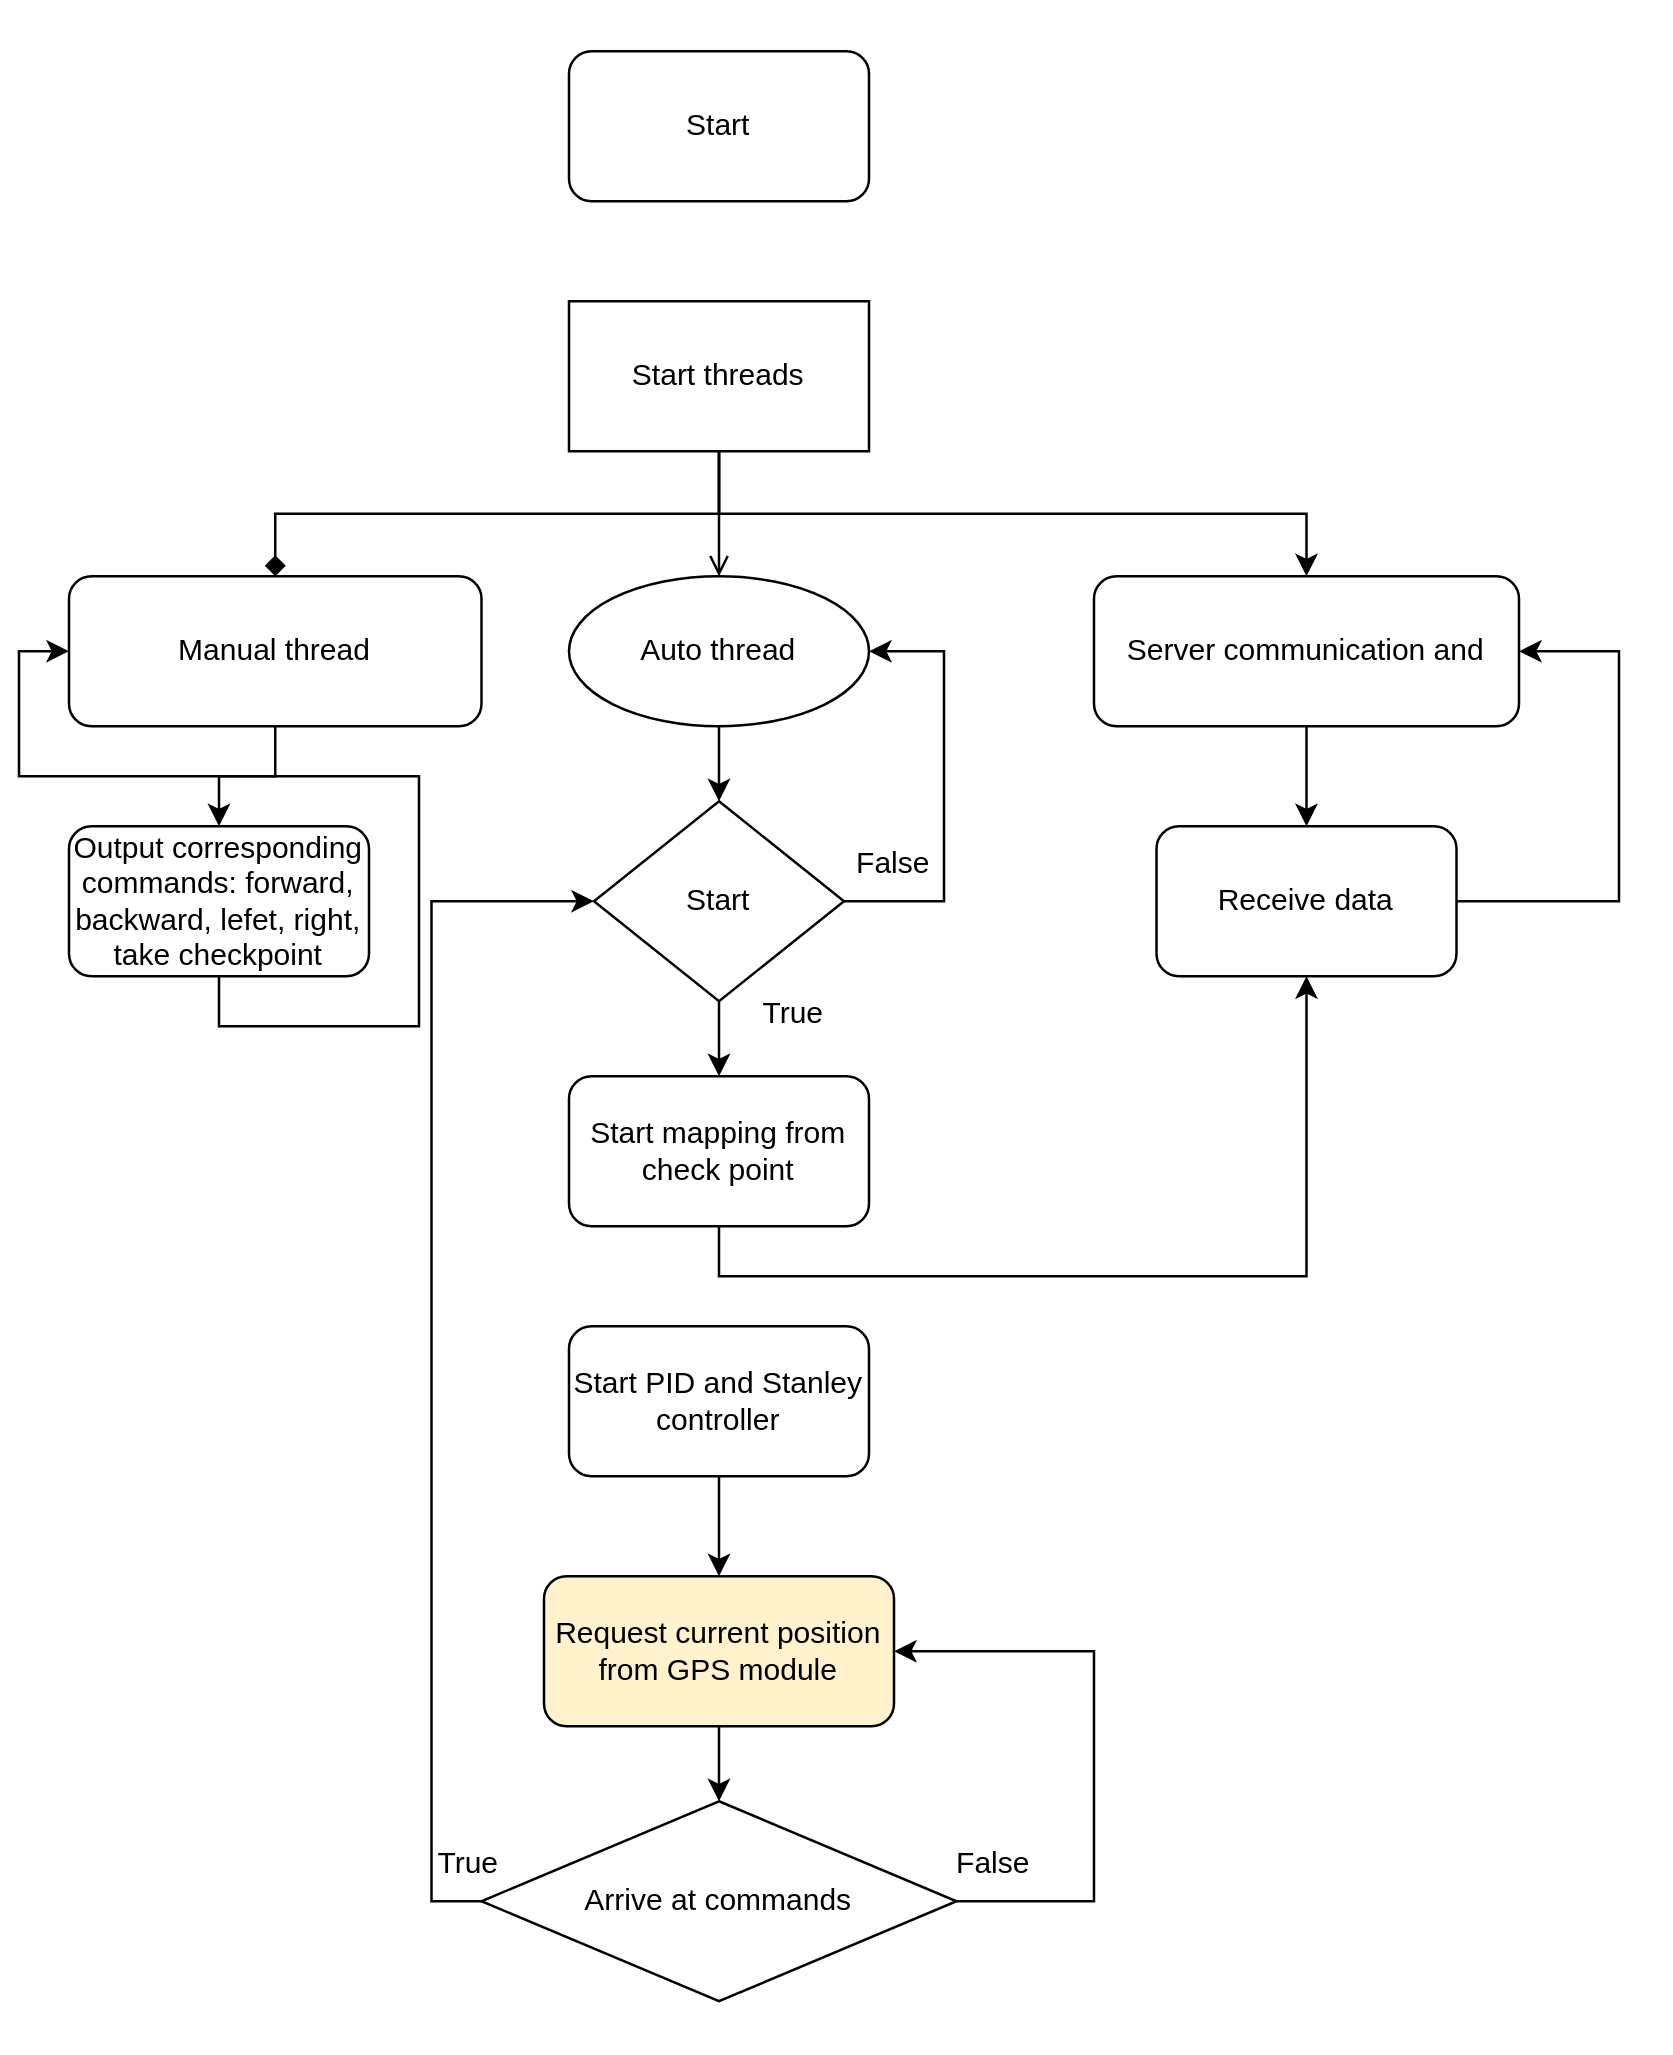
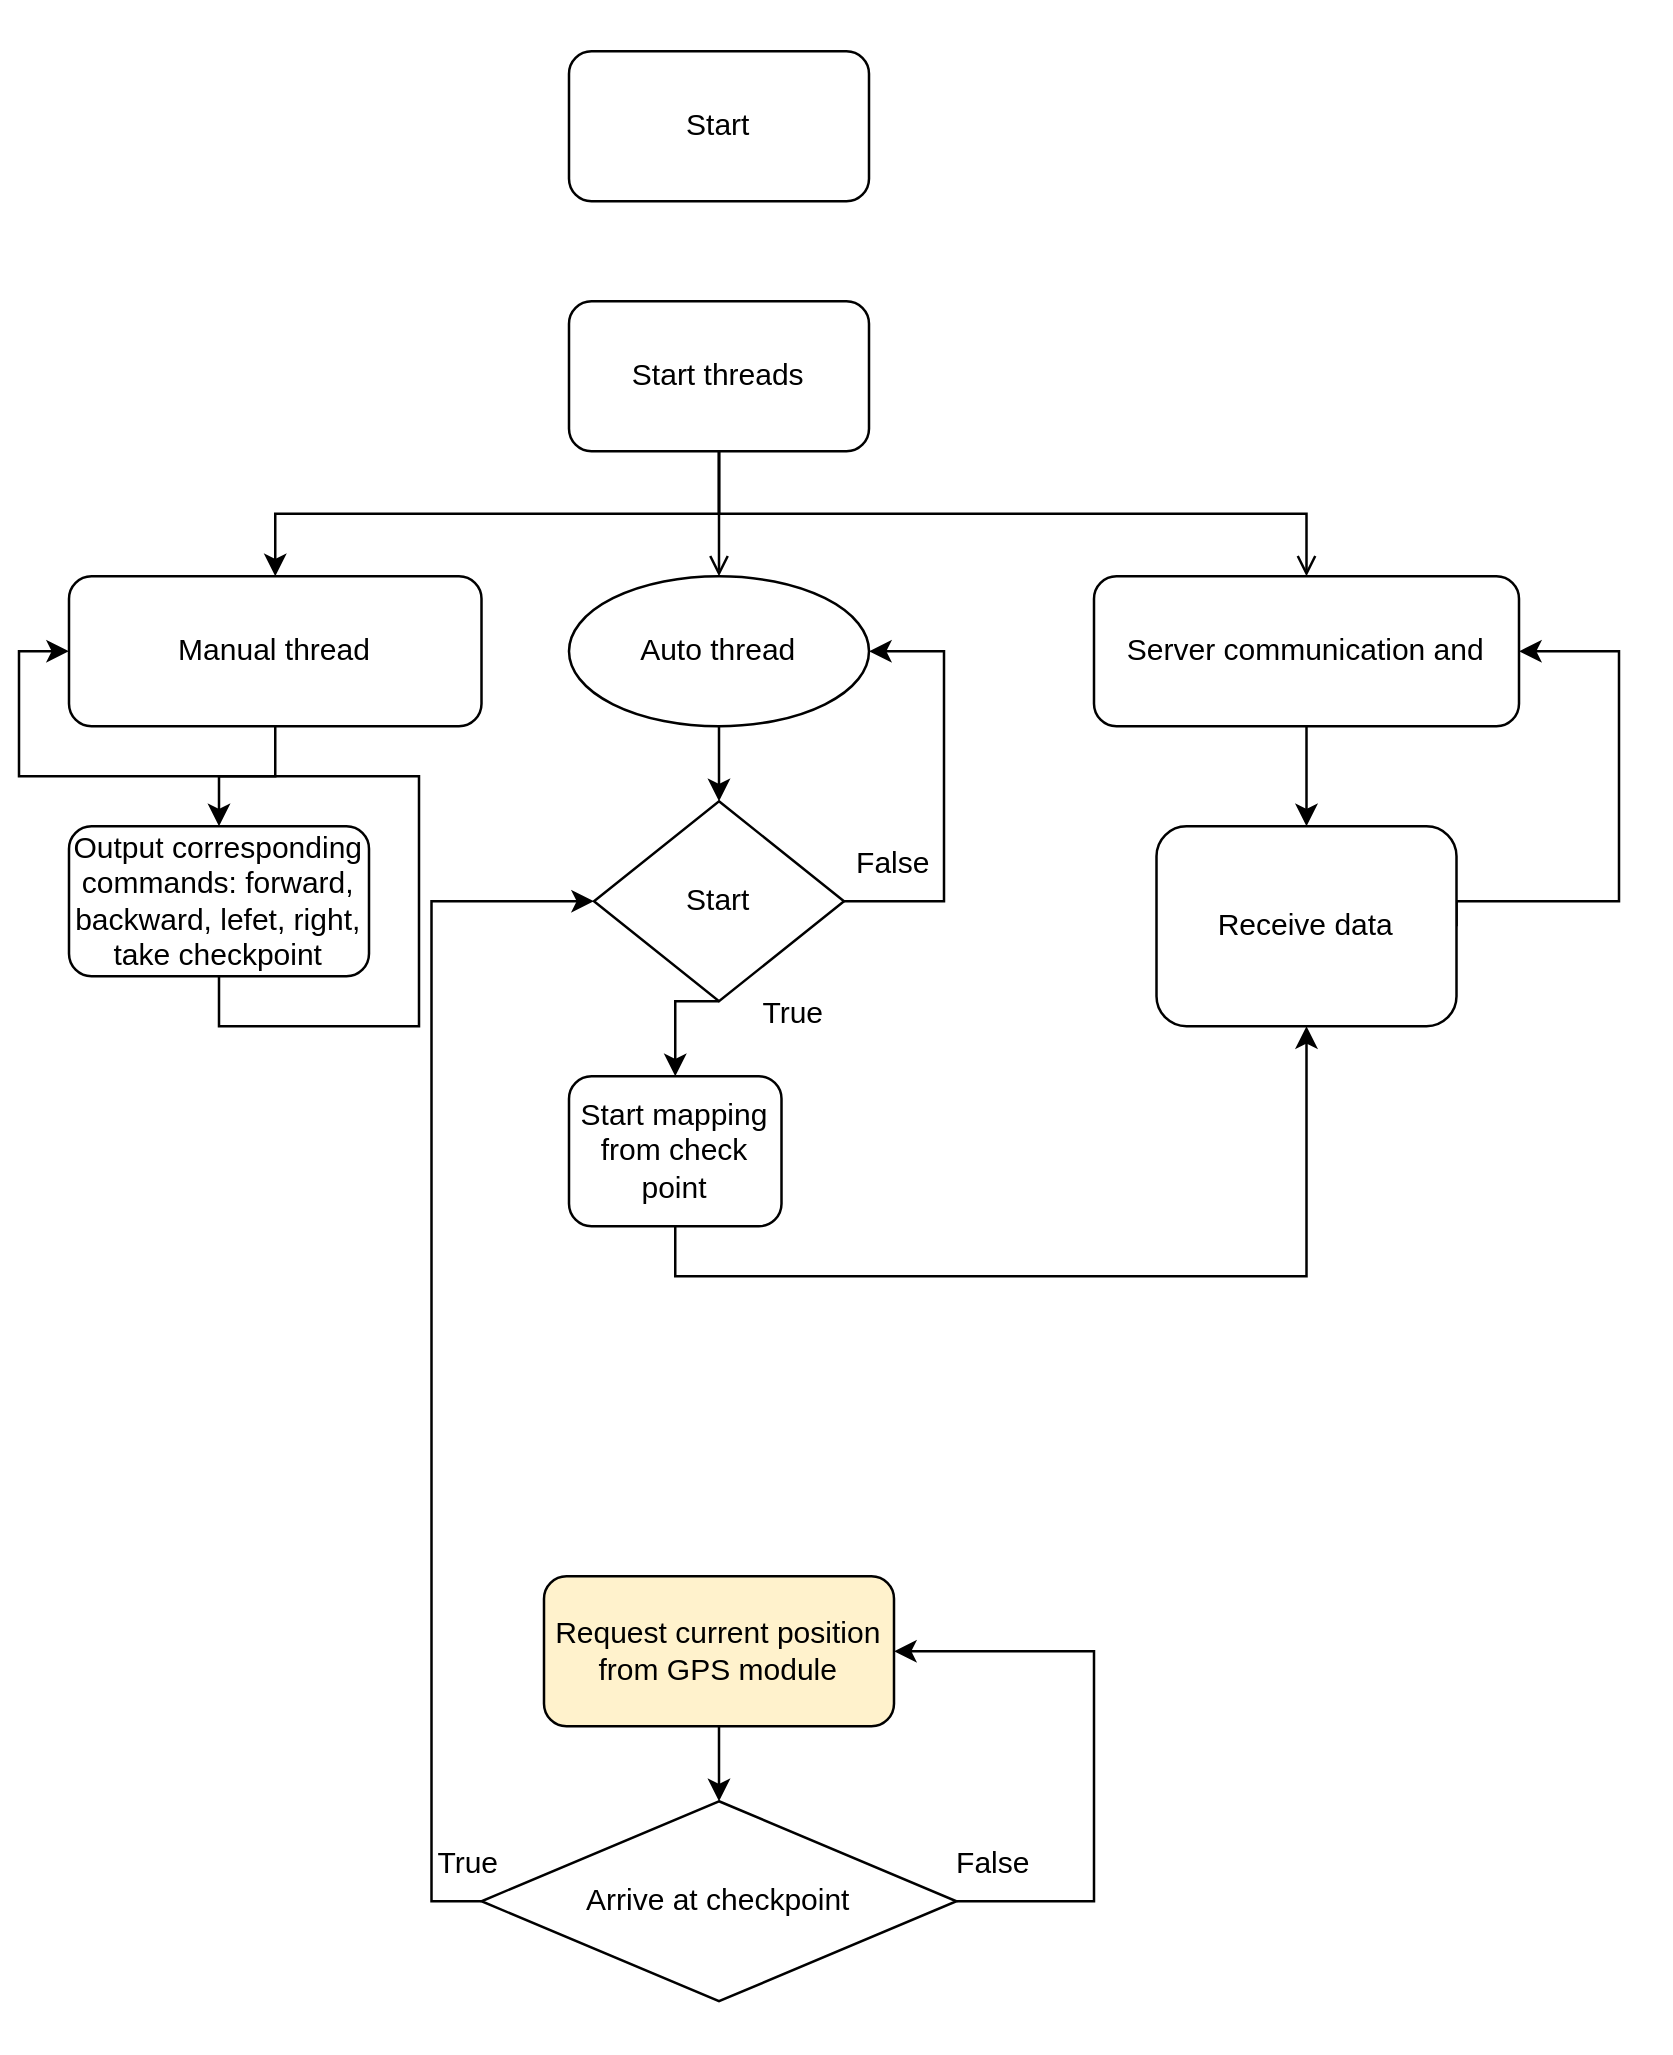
  <mxCell id="0" />
  <mxCell id="1" parent="0" />
  <mxCell id="2" value="Start" style="rounded=1;whiteSpace=wrap;html=1;" vertex="1" parent="1"><mxGeometry x="220" y="20" width="120" height="60" as="geometry" /></mxCell>
  <mxCell id="3" style="edgeStyle=orthogonalEdgeStyle;rounded=0;orthogonalLoop=1;jettySize=auto;html=1;exitX=0.5;exitY=1;exitDx=0;exitDy=0;entryX=0.5;entryY=0;entryDx=0;entryDy=0;endArrow=open;" edge="1" parent="1" source="6" target="10"><mxGeometry relative="1" as="geometry" /></mxCell>
- <mxCell id="4" style="edgeStyle=orthogonalEdgeStyle;rounded=0;orthogonalLoop=1;jettySize=auto;html=1;exitX=0.5;exitY=1;exitDx=0;exitDy=0;entryX=0.5;entryY=0;entryDx=0;entryDy=0;endArrow=diamond;" edge="1" parent="1" source="6" target="8"><mxGeometry relative="1" as="geometry" /></mxCell>
- <mxCell id="5" style="edgeStyle=orthogonalEdgeStyle;rounded=0;orthogonalLoop=1;jettySize=auto;html=1;exitX=0.5;exitY=1;exitDx=0;exitDy=0;" edge="1" parent="1" source="6" target="12"><mxGeometry relative="1" as="geometry" /></mxCell>
- <mxCell id="6" value="Start threads" style="whiteSpace=wrap;html=1;rounded=0;" vertex="1" parent="1"><mxGeometry x="220" y="120" width="120" height="60" as="geometry" /></mxCell>
+ <mxCell id="4" style="edgeStyle=orthogonalEdgeStyle;rounded=0;orthogonalLoop=1;jettySize=auto;html=1;exitX=0.5;exitY=1;exitDx=0;exitDy=0;entryX=0.5;entryY=0;entryDx=0;entryDy=0;" edge="1" parent="1" source="6" target="8"><mxGeometry relative="1" as="geometry" /></mxCell>
+ <mxCell id="5" style="edgeStyle=orthogonalEdgeStyle;rounded=0;orthogonalLoop=1;jettySize=auto;html=1;exitX=0.5;exitY=1;exitDx=0;exitDy=0;endArrow=open;" edge="1" parent="1" source="6" target="12"><mxGeometry relative="1" as="geometry" /></mxCell>
+ <mxCell id="6" value="Start threads" style="rounded=1;whiteSpace=wrap;html=1;" vertex="1" parent="1"><mxGeometry x="220" y="120" width="120" height="60" as="geometry" /></mxCell>
  <mxCell id="7" style="edgeStyle=orthogonalEdgeStyle;rounded=0;orthogonalLoop=1;jettySize=auto;html=1;exitX=0.5;exitY=1;exitDx=0;exitDy=0;entryX=0.5;entryY=0;entryDx=0;entryDy=0;" edge="1" parent="1" source="8" target="14"><mxGeometry relative="1" as="geometry" /></mxCell>
  <mxCell id="8" value="Manual thread" style="rounded=1;whiteSpace=wrap;html=1;" vertex="1" parent="1"><mxGeometry x="20" y="230" width="165" height="60" as="geometry" /></mxCell>
  <mxCell id="9" style="edgeStyle=orthogonalEdgeStyle;rounded=0;orthogonalLoop=1;jettySize=auto;html=1;exitX=0.5;exitY=1;exitDx=0;exitDy=0;entryX=0.5;entryY=0;entryDx=0;entryDy=0;" edge="1" parent="1" source="10" target="17"><mxGeometry relative="1" as="geometry" /></mxCell>
  <mxCell id="10" value="Auto thread" style="ellipse;whiteSpace=wrap;html=1;" vertex="1" parent="1"><mxGeometry x="220" y="230" width="120" height="60" as="geometry" /></mxCell>
  <mxCell id="11" style="edgeStyle=orthogonalEdgeStyle;rounded=0;orthogonalLoop=1;jettySize=auto;html=1;exitX=0.5;exitY=1;exitDx=0;exitDy=0;entryX=0.5;entryY=0;entryDx=0;entryDy=0;" edge="1" parent="1" source="12" target="23"><mxGeometry relative="1" as="geometry" /></mxCell>
  <mxCell id="12" value="Server communication and" style="rounded=1;whiteSpace=wrap;html=1;" vertex="1" parent="1"><mxGeometry x="430" y="230" width="170" height="60" as="geometry" /></mxCell>
  <mxCell id="13" style="edgeStyle=orthogonalEdgeStyle;rounded=0;orthogonalLoop=1;jettySize=auto;html=1;exitX=0.5;exitY=1;exitDx=0;exitDy=0;entryX=0;entryY=0.5;entryDx=0;entryDy=0;" edge="1" parent="1" source="14" target="8"><mxGeometry relative="1" as="geometry" /></mxCell>
  <mxCell id="14" value="Output corresponding commands: forward, backward, lefet, right, take checkpoint" style="rounded=1;whiteSpace=wrap;html=1;" vertex="1" parent="1"><mxGeometry x="20" y="330" width="120" height="60" as="geometry" /></mxCell>
  <mxCell id="15" style="edgeStyle=orthogonalEdgeStyle;rounded=0;orthogonalLoop=1;jettySize=auto;html=1;exitX=0.5;exitY=1;exitDx=0;exitDy=0;entryX=0.5;entryY=0;entryDx=0;entryDy=0;" edge="1" parent="1" source="17" target="19"><mxGeometry relative="1" as="geometry" /></mxCell>
  <mxCell id="16" style="edgeStyle=orthogonalEdgeStyle;rounded=0;orthogonalLoop=1;jettySize=auto;html=1;exitX=1;exitY=0.5;exitDx=0;exitDy=0;entryX=1;entryY=0.5;entryDx=0;entryDy=0;" edge="1" parent="1" source="17" target="10"><mxGeometry relative="1" as="geometry"><Array as="points"><mxPoint x="370" y="360" /><mxPoint x="370" y="260" /></Array></mxGeometry></mxCell>
  <mxCell id="17" value="Start" style="rhombus;whiteSpace=wrap;html=1;" vertex="1" parent="1"><mxGeometry x="230" y="320" width="100" height="80" as="geometry" /></mxCell>
  <mxCell id="18" style="edgeStyle=orthogonalEdgeStyle;rounded=0;orthogonalLoop=1;jettySize=auto;html=1;exitX=0.5;exitY=1;exitDx=0;exitDy=0;" edge="1" parent="1" source="19" target="23"><mxGeometry relative="1" as="geometry" /></mxCell>
- <mxCell id="19" value="Start mapping from check point" style="rounded=1;whiteSpace=wrap;html=1;" vertex="1" parent="1"><mxGeometry x="220" y="430" width="120" height="60" as="geometry" /></mxCell>
+ <mxCell id="19" value="Start mapping from check point" style="rounded=1;whiteSpace=wrap;html=1;" vertex="1" parent="1"><mxGeometry x="220" y="430" width="85" height="60" as="geometry" /></mxCell>
  <mxCell id="20" style="edgeStyle=orthogonalEdgeStyle;rounded=0;orthogonalLoop=1;jettySize=auto;html=1;exitX=0.5;exitY=1;exitDx=0;exitDy=0;entryX=0.5;entryY=0;entryDx=0;entryDy=0;" edge="1" parent="1" source="21" target="28"><mxGeometry relative="1" as="geometry" /></mxCell>
  <mxCell id="21" value="Request current position from GPS module" style="rounded=1;whiteSpace=wrap;html=1;fillColor=#fff2cc;" vertex="1" parent="1"><mxGeometry x="210" y="630" width="140" height="60" as="geometry" /></mxCell>
  <mxCell id="22" style="edgeStyle=orthogonalEdgeStyle;rounded=0;orthogonalLoop=1;jettySize=auto;html=1;exitX=1;exitY=0.5;exitDx=0;exitDy=0;entryX=1;entryY=0.5;entryDx=0;entryDy=0;" edge="1" parent="1" source="23" target="12"><mxGeometry relative="1" as="geometry"><Array as="points"><mxPoint x="640" y="360" /><mxPoint x="640" y="260" /></Array></mxGeometry></mxCell>
- <mxCell id="23" value="Receive data" style="rounded=1;whiteSpace=wrap;html=1;" vertex="1" parent="1"><mxGeometry x="455" y="330" width="120" height="60" as="geometry" /></mxCell>
- <mxCell id="24" style="edgeStyle=orthogonalEdgeStyle;rounded=0;orthogonalLoop=1;jettySize=auto;html=1;exitX=0.5;exitY=1;exitDx=0;exitDy=0;entryX=0.5;entryY=0;entryDx=0;entryDy=0;" edge="1" parent="1" source="25" target="21"><mxGeometry relative="1" as="geometry" /></mxCell>
- <mxCell id="25" value="Start PID and Stanley controller" style="rounded=1;whiteSpace=wrap;html=1;" vertex="1" parent="1"><mxGeometry x="220" y="530" width="120" height="60" as="geometry" /></mxCell>
+ <mxCell id="23" value="Receive data" style="rounded=1;whiteSpace=wrap;html=1;" vertex="1" parent="1"><mxGeometry x="455" y="330" width="120" height="80" as="geometry" /></mxCell>
  <mxCell id="26" style="edgeStyle=orthogonalEdgeStyle;rounded=0;orthogonalLoop=1;jettySize=auto;html=1;exitX=1;exitY=0.5;exitDx=0;exitDy=0;entryX=1;entryY=0.5;entryDx=0;entryDy=0;" edge="1" parent="1" source="28" target="21"><mxGeometry relative="1" as="geometry"><Array as="points"><mxPoint x="430" y="760" /><mxPoint x="430" y="660" /></Array></mxGeometry></mxCell>
  <mxCell id="27" style="edgeStyle=orthogonalEdgeStyle;rounded=0;orthogonalLoop=1;jettySize=auto;html=1;exitX=0;exitY=0.5;exitDx=0;exitDy=0;entryX=0;entryY=0.5;entryDx=0;entryDy=0;" edge="1" parent="1" source="28" target="17"><mxGeometry relative="1" as="geometry" /></mxCell>
- <mxCell id="28" value="Arrive at commands" style="rhombus;whiteSpace=wrap;html=1;" vertex="1" parent="1"><mxGeometry x="185" y="720" width="190" height="80" as="geometry" /></mxCell>
+ <mxCell id="28" value="Arrive at checkpoint" style="rhombus;whiteSpace=wrap;html=1;" vertex="1" parent="1"><mxGeometry x="185" y="720" width="190" height="80" as="geometry" /></mxCell>
  <mxCell id="29" value="False" style="text;html=1;strokeColor=none;fillColor=none;align=center;verticalAlign=middle;whiteSpace=wrap;rounded=0;" vertex="1" parent="1"><mxGeometry x="320" y="330" width="60" height="30" as="geometry" /></mxCell>
  <mxCell id="30" value="True" style="text;html=1;strokeColor=none;fillColor=none;align=center;verticalAlign=middle;whiteSpace=wrap;rounded=0;" vertex="1" parent="1"><mxGeometry x="280" y="390" width="60" height="30" as="geometry" /></mxCell>
  <mxCell id="31" value="False" style="text;html=1;strokeColor=none;fillColor=none;align=center;verticalAlign=middle;whiteSpace=wrap;rounded=0;" vertex="1" parent="1"><mxGeometry x="360" y="730" width="60" height="30" as="geometry" /></mxCell>
  <mxCell id="32" value="True" style="text;html=1;strokeColor=none;fillColor=none;align=center;verticalAlign=middle;whiteSpace=wrap;rounded=0;" vertex="1" parent="1"><mxGeometry x="150" y="730" width="60" height="30" as="geometry" /></mxCell>
